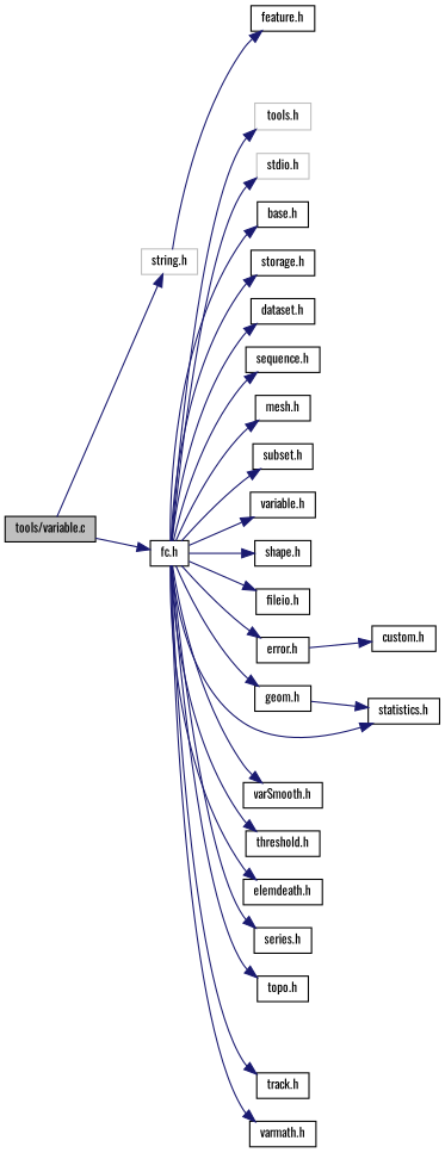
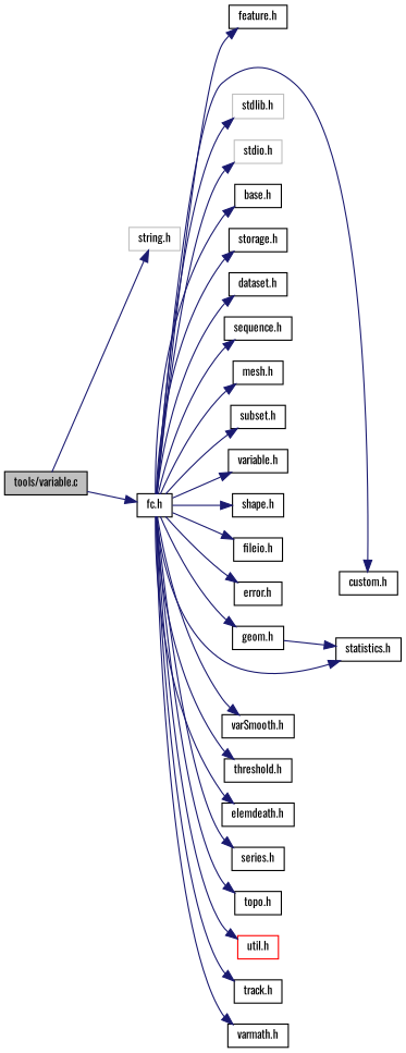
  digraph {
    fontname=Oswald
    rankdir=LR
    node [color=black fillcolor=white fontname=Oswald fontsize=10 shape=record style=filled]
    edge [color=midnightblue fontname=Oswald fontsize=10 labelfontname="FreeSans.ttf" labelfontsize=10 style=solid]
    n1 [fillcolor=grey75 fontcolor=black height=0.2 label="tools/variable.c" width=0.4]
    n2 [color=grey75 height=0.2 label="string.h" width=0.4]
    n3 [height=0.2 label="fc.h" width=0.4]
-   n4 [color=grey75 height=0.2 label="tools.h" width=0.4]
+   n4 [color=grey75 height=0.2 label="stdlib.h" width=0.4]
    n5 [color=grey75 height=0.2 label="stdio.h" width=0.4]
    n6 [height=0.2 label="base.h" width=0.4]
    n7 [height=0.2 label="storage.h" width=0.4]
    n8 [height=0.2 label="dataset.h" width=0.4]
    n9 [height=0.2 label="sequence.h" width=0.4]
    n10 [height=0.2 label="mesh.h" width=0.4]
    n11 [height=0.2 label="subset.h" width=0.4]
    n12 [height=0.2 label="variable.h" width=0.4]
    n13 [height=0.2 label="feature.h" width=0.4]
    n14 [height=0.2 label="shape.h" width=0.4]
    n15 [height=0.2 label="fileio.h" width=0.4]
    n16 [height=0.2 label="error.h" width=0.4]
    n17 [height=0.2 label="geom.h" width=0.4]
    n18 [height=0.2 label="statistics.h" width=0.4]
    n19 [height=0.2 label="varSmooth.h" width=0.4]
    n20 [height=0.2 label="threshold.h" width=0.4]
    n21 [height=0.2 label="elemdeath.h" width=0.4]
    n22 [height=0.2 label="series.h" width=0.4]
    n23 [height=0.2 label="topo.h" width=0.4]
+   n24 [color=red height=0.2 label="util.h" width=0.4]
    n25 [height=0.2 label="track.h" width=0.4]
    n26 [height=0.2 label="varmath.h" width=0.4]
    n27 [height=0.2 label="custom.h" width=0.4]
    n1 -> n2
    n1 -> n3
    n3 -> n4
    n3 -> n5
    n3 -> n6
    n3 -> n7
    n3 -> n8
    n3 -> n9
    n3 -> n10
    n3 -> n11
    n3 -> n12
-   n2 -> n13
+   n3 -> n13
    n3 -> n14
    n3 -> n15
    n3 -> n16
    n3 -> n17
    n3 -> n18
    n3 -> n19
    n3 -> n20
    n3 -> n21
    n3 -> n22
    n3 -> n23
+   n3 -> n24
    n3 -> n25
    n3 -> n26
-   n16 -> n27
+   n3 -> n27
    n17 -> n18
  }
